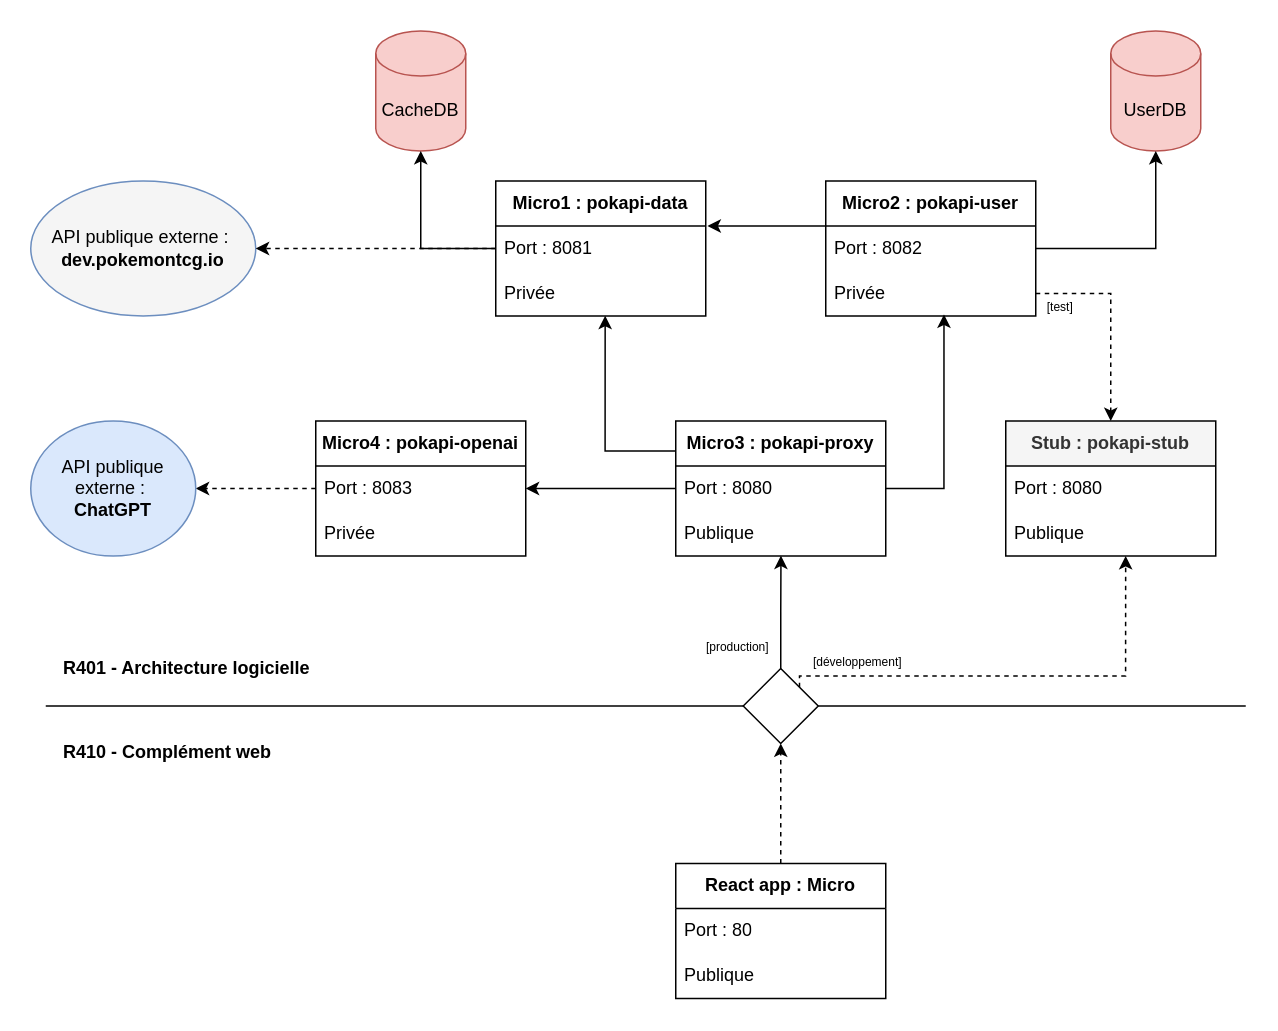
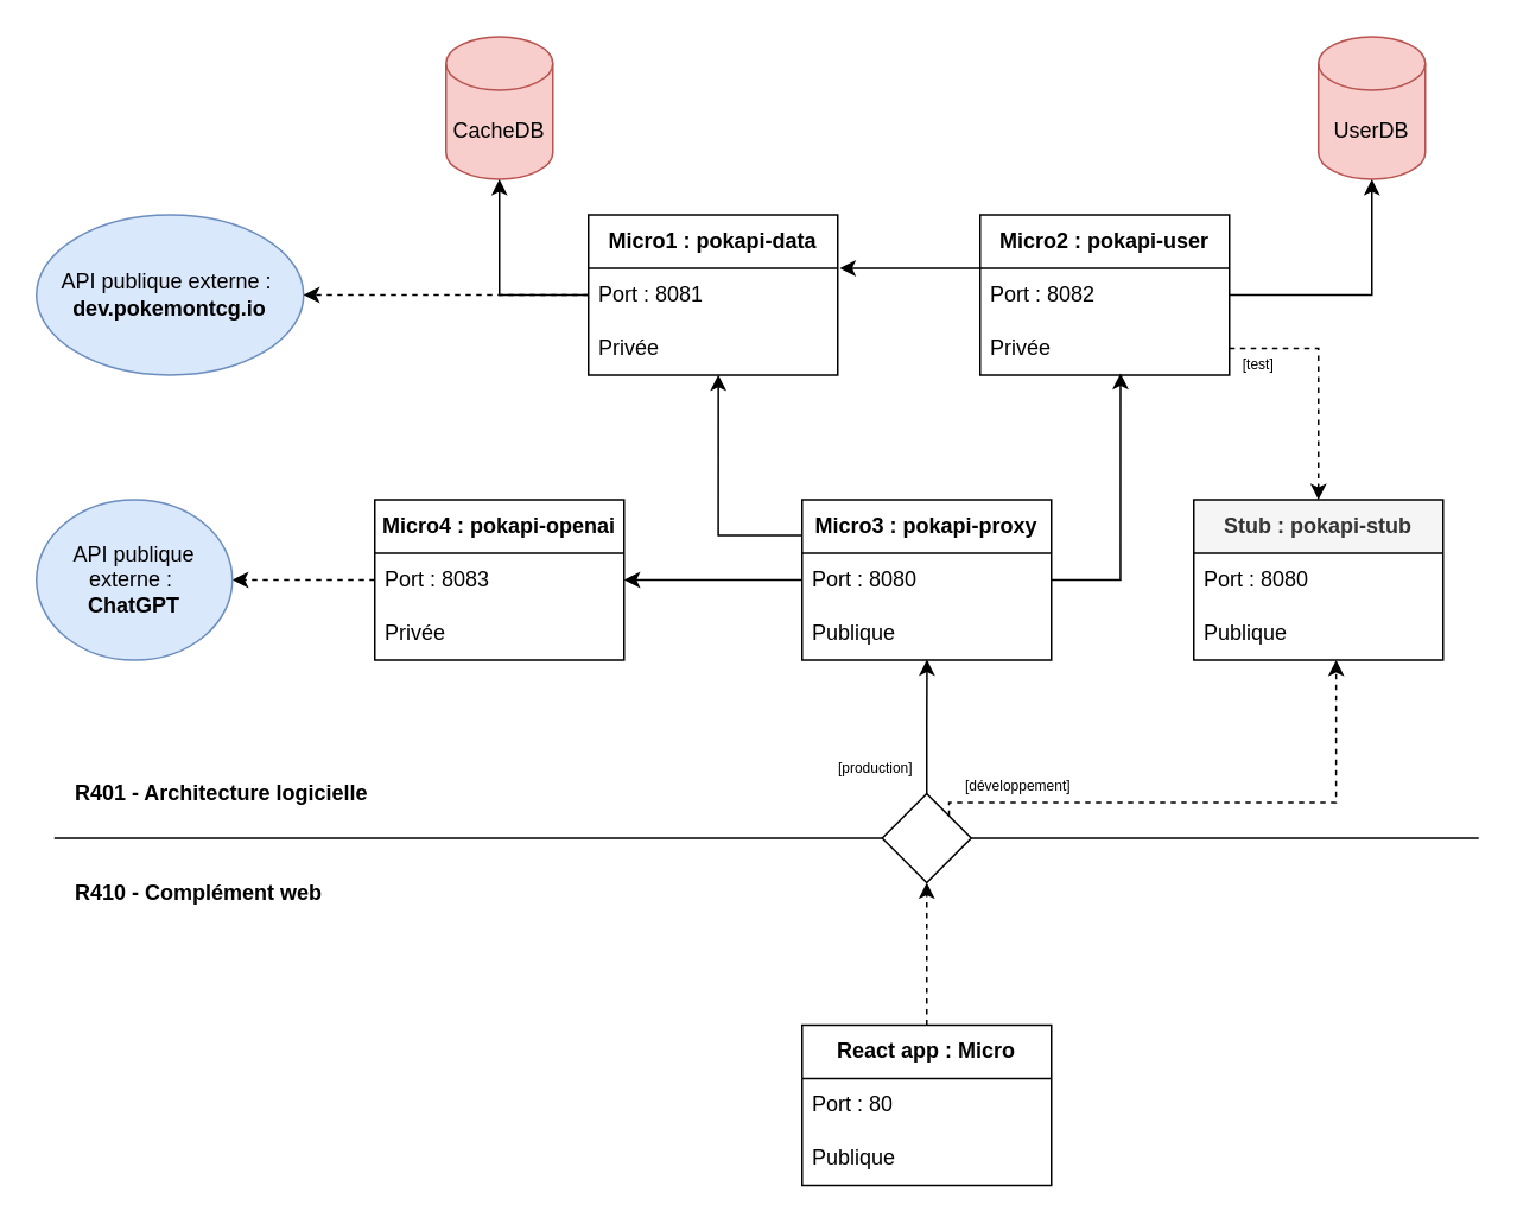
  <mxCell id="0" />
  <mxCell id="1" parent="0" />
  <mxCell id="2" value="UserDB" style="shape=cylinder3;whiteSpace=wrap;html=1;boundedLbl=1;backgroundOutline=1;size=15;fillColor=#f8cecc;strokeColor=#b85450;" parent="1" vertex="1"><mxGeometry x="740" y="20" width="60" height="80" as="geometry" /></mxCell>
  <mxCell id="3" value="CacheDB" style="shape=cylinder3;whiteSpace=wrap;html=1;boundedLbl=1;backgroundOutline=1;size=15;fillColor=#f8cecc;strokeColor=#b85450;" parent="1" vertex="1"><mxGeometry x="250" y="20" width="60" height="80" as="geometry" /></mxCell>
  <mxCell id="4" value="R401 - Architecture logicielle" style="text;html=1;strokeColor=none;fillColor=none;align=left;verticalAlign=middle;whiteSpace=wrap;rounded=0;fontStyle=1" parent="1" vertex="1"><mxGeometry x="40" y="430" width="200" height="30" as="geometry" /></mxCell>
  <mxCell id="5" value="R410 - Complément web" style="text;html=1;strokeColor=none;fillColor=none;align=left;verticalAlign=middle;whiteSpace=wrap;rounded=0;fontStyle=1" parent="1" vertex="1"><mxGeometry x="40" y="486" width="200" height="30" as="geometry" /></mxCell>
- <mxCell id="6" value="API publique externe :&amp;nbsp;&lt;br&gt;&lt;b&gt;dev.pokemontcg.io&lt;/b&gt;" style="ellipse;whiteSpace=wrap;html=1;fillColor=#f5f5f5;strokeColor=#6c8ebf;" parent="1" vertex="1"><mxGeometry x="20" y="120" width="150" height="90" as="geometry" /></mxCell>
+ <mxCell id="6" value="API publique externe :&amp;nbsp;&lt;br&gt;&lt;b&gt;dev.pokemontcg.io&lt;/b&gt;" style="ellipse;whiteSpace=wrap;html=1;fillColor=#dae8fc;strokeColor=#6c8ebf;" parent="1" vertex="1"><mxGeometry x="20" y="120" width="150" height="90" as="geometry" /></mxCell>
  <mxCell id="7" style="edgeStyle=orthogonalEdgeStyle;rounded=0;orthogonalLoop=1;jettySize=auto;html=1;dashed=1;" parent="1" source="9" target="6" edge="1"><mxGeometry relative="1" as="geometry" /></mxCell>
  <mxCell id="8" style="edgeStyle=orthogonalEdgeStyle;rounded=0;orthogonalLoop=1;jettySize=auto;html=1;" parent="1" source="9" target="3" edge="1"><mxGeometry relative="1" as="geometry" /></mxCell>
  <mxCell id="9" value="&lt;b&gt;Micro1 : pokapi-data&lt;/b&gt;" style="swimlane;fontStyle=0;childLayout=stackLayout;horizontal=1;startSize=30;horizontalStack=0;resizeParent=1;resizeParentMax=0;resizeLast=0;collapsible=1;marginBottom=0;whiteSpace=wrap;html=1;" parent="1" vertex="1"><mxGeometry x="330" y="120" width="140" height="90" as="geometry"><mxRectangle x="270" y="90" width="160" height="30" as="alternateBounds" /></mxGeometry></mxCell>
  <mxCell id="10" value="Port : 8081" style="text;strokeColor=none;fillColor=none;align=left;verticalAlign=middle;spacingLeft=4;spacingRight=4;overflow=hidden;points=[[0,0.5],[1,0.5]];portConstraint=eastwest;rotatable=0;whiteSpace=wrap;html=1;" parent="9" vertex="1"><mxGeometry y="30" width="140" height="30" as="geometry" /></mxCell>
  <mxCell id="11" value="Privée" style="text;strokeColor=none;fillColor=none;align=left;verticalAlign=middle;spacingLeft=4;spacingRight=4;overflow=hidden;points=[[0,0.5],[1,0.5]];portConstraint=eastwest;rotatable=0;whiteSpace=wrap;html=1;" parent="9" vertex="1"><mxGeometry y="60" width="140" height="30" as="geometry" /></mxCell>
  <mxCell id="12" style="edgeStyle=orthogonalEdgeStyle;rounded=0;orthogonalLoop=1;jettySize=auto;html=1;" parent="1" source="14" target="2" edge="1"><mxGeometry relative="1" as="geometry" /></mxCell>
  <mxCell id="13" style="edgeStyle=orthogonalEdgeStyle;rounded=0;orthogonalLoop=1;jettySize=auto;html=1;entryX=1.008;entryY=-0.002;entryDx=0;entryDy=0;entryPerimeter=0;" parent="1" source="14" target="10" edge="1"><mxGeometry relative="1" as="geometry"><mxPoint x="480" y="150" as="targetPoint" /><Array as="points"><mxPoint x="490" y="150" /><mxPoint x="490" y="150" /></Array></mxGeometry></mxCell>
  <mxCell id="14" value="&lt;b&gt;Micro2 : pokapi-user&lt;/b&gt;" style="swimlane;fontStyle=0;childLayout=stackLayout;horizontal=1;startSize=30;horizontalStack=0;resizeParent=1;resizeParentMax=0;resizeLast=0;collapsible=1;marginBottom=0;whiteSpace=wrap;html=1;" parent="1" vertex="1"><mxGeometry x="550" y="120" width="140" height="90" as="geometry"><mxRectangle x="270" y="90" width="160" height="30" as="alternateBounds" /></mxGeometry></mxCell>
  <mxCell id="15" value="Port : 8082" style="text;strokeColor=none;fillColor=none;align=left;verticalAlign=middle;spacingLeft=4;spacingRight=4;overflow=hidden;points=[[0,0.5],[1,0.5]];portConstraint=eastwest;rotatable=0;whiteSpace=wrap;html=1;" parent="14" vertex="1"><mxGeometry y="30" width="140" height="30" as="geometry" /></mxCell>
  <mxCell id="16" value="Privée" style="text;strokeColor=none;fillColor=none;align=left;verticalAlign=middle;spacingLeft=4;spacingRight=4;overflow=hidden;points=[[0,0.5],[1,0.5]];portConstraint=eastwest;rotatable=0;whiteSpace=wrap;html=1;" parent="14" vertex="1"><mxGeometry y="60" width="140" height="30" as="geometry" /></mxCell>
  <mxCell id="17" value="&lt;b&gt;Micro3 : pokapi-proxy&lt;/b&gt;" style="swimlane;fontStyle=0;childLayout=stackLayout;horizontal=1;startSize=30;horizontalStack=0;resizeParent=1;resizeParentMax=0;resizeLast=0;collapsible=1;marginBottom=0;whiteSpace=wrap;html=1;" parent="1" vertex="1"><mxGeometry x="450" y="280" width="140" height="90" as="geometry"><mxRectangle x="270" y="90" width="160" height="30" as="alternateBounds" /></mxGeometry></mxCell>
  <mxCell id="18" value="Port : 8080" style="text;strokeColor=none;fillColor=none;align=left;verticalAlign=middle;spacingLeft=4;spacingRight=4;overflow=hidden;points=[[0,0.5],[1,0.5]];portConstraint=eastwest;rotatable=0;whiteSpace=wrap;html=1;" parent="17" vertex="1"><mxGeometry y="30" width="140" height="30" as="geometry" /></mxCell>
  <mxCell id="19" value="Publique" style="text;strokeColor=none;fillColor=none;align=left;verticalAlign=middle;spacingLeft=4;spacingRight=4;overflow=hidden;points=[[0,0.5],[1,0.5]];portConstraint=eastwest;rotatable=0;whiteSpace=wrap;html=1;" parent="17" vertex="1"><mxGeometry y="60" width="140" height="30" as="geometry" /></mxCell>
  <mxCell id="20" style="edgeStyle=orthogonalEdgeStyle;rounded=0;orthogonalLoop=1;jettySize=auto;html=1;entryX=0.521;entryY=0.993;entryDx=0;entryDy=0;entryPerimeter=0;" parent="1" source="17" target="11" edge="1"><mxGeometry relative="1" as="geometry"><Array as="points"><mxPoint x="403" y="300" /></Array></mxGeometry></mxCell>
  <mxCell id="21" style="edgeStyle=orthogonalEdgeStyle;rounded=0;orthogonalLoop=1;jettySize=auto;html=1;entryX=0.563;entryY=0.967;entryDx=0;entryDy=0;entryPerimeter=0;" parent="1" source="17" target="16" edge="1"><mxGeometry relative="1" as="geometry"><Array as="points"><mxPoint x="629" y="325" /></Array></mxGeometry></mxCell>
  <mxCell id="22" value="" style="endArrow=none;html=1;rounded=0;" parent="1" source="37" edge="1"><mxGeometry width="50" height="50" relative="1" as="geometry"><mxPoint x="120" y="470" as="sourcePoint" /><mxPoint x="830" y="470" as="targetPoint" /></mxGeometry></mxCell>
  <mxCell id="23" style="edgeStyle=orthogonalEdgeStyle;rounded=0;orthogonalLoop=1;jettySize=auto;html=1;entryX=0.501;entryY=0.991;entryDx=0;entryDy=0;entryPerimeter=0;exitX=0.5;exitY=0;exitDx=0;exitDy=0;" parent="1" source="37" target="19" edge="1"><mxGeometry relative="1" as="geometry"><mxPoint x="520" y="410" as="sourcePoint" /></mxGeometry></mxCell>
  <mxCell id="24" style="edgeStyle=orthogonalEdgeStyle;rounded=0;orthogonalLoop=1;jettySize=auto;html=1;dashed=1;entryX=0.5;entryY=1;entryDx=0;entryDy=0;" parent="1" source="26" target="37" edge="1"><mxGeometry relative="1" as="geometry"><mxPoint x="520" y="500" as="targetPoint" /></mxGeometry></mxCell>
  <mxCell id="25" style="edgeStyle=orthogonalEdgeStyle;rounded=0;orthogonalLoop=1;jettySize=auto;html=1;entryX=1;entryY=0.5;entryDx=0;entryDy=0;dashed=1;exitX=0;exitY=0.5;exitDx=0;exitDy=0;" parent="1" source="39" target="29" edge="1"><mxGeometry relative="1" as="geometry" /></mxCell>
  <mxCell id="26" value="&lt;b&gt;React app : Micro&lt;/b&gt;" style="swimlane;fontStyle=0;childLayout=stackLayout;horizontal=1;startSize=30;horizontalStack=0;resizeParent=1;resizeParentMax=0;resizeLast=0;collapsible=1;marginBottom=0;whiteSpace=wrap;html=1;" parent="1" vertex="1"><mxGeometry x="450" y="575" width="140" height="90" as="geometry" /></mxCell>
  <mxCell id="27" value="Port : 80" style="text;strokeColor=none;fillColor=none;align=left;verticalAlign=middle;spacingLeft=4;spacingRight=4;overflow=hidden;points=[[0,0.5],[1,0.5]];portConstraint=eastwest;rotatable=0;whiteSpace=wrap;html=1;" parent="26" vertex="1"><mxGeometry y="30" width="140" height="30" as="geometry" /></mxCell>
  <mxCell id="28" value="Publique" style="text;strokeColor=none;fillColor=none;align=left;verticalAlign=middle;spacingLeft=4;spacingRight=4;overflow=hidden;points=[[0,0.5],[1,0.5]];portConstraint=eastwest;rotatable=0;whiteSpace=wrap;html=1;" parent="26" vertex="1"><mxGeometry y="60" width="140" height="30" as="geometry" /></mxCell>
  <mxCell id="29" value="API publique externe :&amp;nbsp;&lt;br&gt;&lt;b&gt;ChatGPT&lt;/b&gt;" style="ellipse;whiteSpace=wrap;html=1;fillColor=#dae8fc;strokeColor=#6c8ebf;" parent="1" vertex="1"><mxGeometry x="20" y="280" width="110" height="90" as="geometry" /></mxCell>
  <mxCell id="30" value="&lt;b&gt;Stub : pokapi-stub&lt;/b&gt;" style="swimlane;fontStyle=0;childLayout=stackLayout;horizontal=1;startSize=30;horizontalStack=0;resizeParent=1;resizeParentMax=0;resizeLast=0;collapsible=1;marginBottom=0;whiteSpace=wrap;html=1;fillColor=#f5f5f5;fontColor=#333333;strokeColor=default;" parent="1" vertex="1"><mxGeometry x="670" y="280" width="140" height="90" as="geometry"><mxRectangle x="270" y="90" width="160" height="30" as="alternateBounds" /></mxGeometry></mxCell>
  <mxCell id="31" value="Port : 8080" style="text;strokeColor=none;fillColor=none;align=left;verticalAlign=middle;spacingLeft=4;spacingRight=4;overflow=hidden;points=[[0,0.5],[1,0.5]];portConstraint=eastwest;rotatable=0;whiteSpace=wrap;html=1;" parent="30" vertex="1"><mxGeometry y="30" width="140" height="30" as="geometry" /></mxCell>
  <mxCell id="32" value="Publique" style="text;strokeColor=none;fillColor=none;align=left;verticalAlign=middle;spacingLeft=4;spacingRight=4;overflow=hidden;points=[[0,0.5],[1,0.5]];portConstraint=eastwest;rotatable=0;whiteSpace=wrap;html=1;" parent="30" vertex="1"><mxGeometry y="60" width="140" height="30" as="geometry" /></mxCell>
  <mxCell id="33" style="edgeStyle=orthogonalEdgeStyle;rounded=0;orthogonalLoop=1;jettySize=auto;html=1;entryX=0.571;entryY=1;entryDx=0;entryDy=0;entryPerimeter=0;dashed=1;exitX=1;exitY=0;exitDx=0;exitDy=0;" parent="1" source="37" target="32" edge="1"><mxGeometry relative="1" as="geometry"><mxPoint x="580" y="449.71" as="sourcePoint" /><mxPoint x="747.7" y="380.01" as="targetPoint" /><Array as="points"><mxPoint x="533" y="450" /><mxPoint x="750" y="450" /></Array></mxGeometry></mxCell>
  <mxCell id="34" value="[développement]" style="edgeLabel;html=1;align=center;verticalAlign=middle;resizable=0;points=[];fontSize=8;" parent="33" vertex="1" connectable="0"><mxGeometry x="-0.071" y="-2" relative="1" as="geometry"><mxPoint x="-97" y="-12" as="offset" /></mxGeometry></mxCell>
  <mxCell id="35" value="[production]" style="edgeLabel;html=1;align=center;verticalAlign=middle;resizable=0;points=[];fontSize=8;" parent="33" vertex="1" connectable="0"><mxGeometry x="-0.071" y="-2" relative="1" as="geometry"><mxPoint x="-177" y="-22" as="offset" /></mxGeometry></mxCell>
  <mxCell id="36" value="" style="endArrow=none;html=1;rounded=0;" parent="1" target="37" edge="1"><mxGeometry width="50" height="50" relative="1" as="geometry"><mxPoint x="30" y="470" as="sourcePoint" /><mxPoint x="830" y="470" as="targetPoint" /></mxGeometry></mxCell>
  <mxCell id="37" value="" style="rhombus;whiteSpace=wrap;html=1;" parent="1" vertex="1"><mxGeometry x="495" y="445" width="50" height="50" as="geometry" /></mxCell>
  <mxCell id="38" value="&lt;b&gt;Micro4&amp;nbsp;: pokapi-openai&lt;/b&gt;" style="swimlane;fontStyle=0;childLayout=stackLayout;horizontal=1;startSize=30;horizontalStack=0;resizeParent=1;resizeParentMax=0;resizeLast=0;collapsible=1;marginBottom=0;whiteSpace=wrap;html=1;" vertex="1" parent="1"><mxGeometry x="210" y="280" width="140" height="90" as="geometry"><mxRectangle x="270" y="90" width="160" height="30" as="alternateBounds" /></mxGeometry></mxCell>
  <mxCell id="39" value="Port : 8083" style="text;strokeColor=none;fillColor=none;align=left;verticalAlign=middle;spacingLeft=4;spacingRight=4;overflow=hidden;points=[[0,0.5],[1,0.5]];portConstraint=eastwest;rotatable=0;whiteSpace=wrap;html=1;" vertex="1" parent="38"><mxGeometry y="30" width="140" height="30" as="geometry" /></mxCell>
  <mxCell id="40" value="Privée" style="text;strokeColor=none;fillColor=none;align=left;verticalAlign=middle;spacingLeft=4;spacingRight=4;overflow=hidden;points=[[0,0.5],[1,0.5]];portConstraint=eastwest;rotatable=0;whiteSpace=wrap;html=1;" vertex="1" parent="38"><mxGeometry y="60" width="140" height="30" as="geometry" /></mxCell>
  <mxCell id="41" style="edgeStyle=orthogonalEdgeStyle;rounded=0;orthogonalLoop=1;jettySize=auto;html=1;entryX=1;entryY=0.5;entryDx=0;entryDy=0;exitX=0;exitY=0.5;exitDx=0;exitDy=0;" edge="1" parent="1" source="18" target="39"><mxGeometry relative="1" as="geometry"><Array as="points"><mxPoint x="430" y="325" /><mxPoint x="430" y="325" /></Array><mxPoint x="460" y="300" as="sourcePoint" /><mxPoint x="413" y="220" as="targetPoint" /></mxGeometry></mxCell>
  <mxCell id="42" value="" style="endArrow=classic;html=1;rounded=0;exitX=1;exitY=0.5;exitDx=0;exitDy=0;entryX=0.5;entryY=0;entryDx=0;entryDy=0;dashed=1;" edge="1" parent="1" source="16" target="30"><mxGeometry width="50" height="50" relative="1" as="geometry"><mxPoint x="480" y="320" as="sourcePoint" /><mxPoint x="530" y="270" as="targetPoint" /><Array as="points"><mxPoint x="740" y="195" /></Array></mxGeometry></mxCell>
  <mxCell id="43" value="[test]" style="edgeLabel;html=1;align=center;verticalAlign=middle;resizable=0;points=[];fontSize=8;" vertex="1" connectable="0" parent="42"><mxGeometry x="0.203" relative="1" as="geometry"><mxPoint x="-35" y="-23" as="offset" /></mxGeometry></mxCell>
